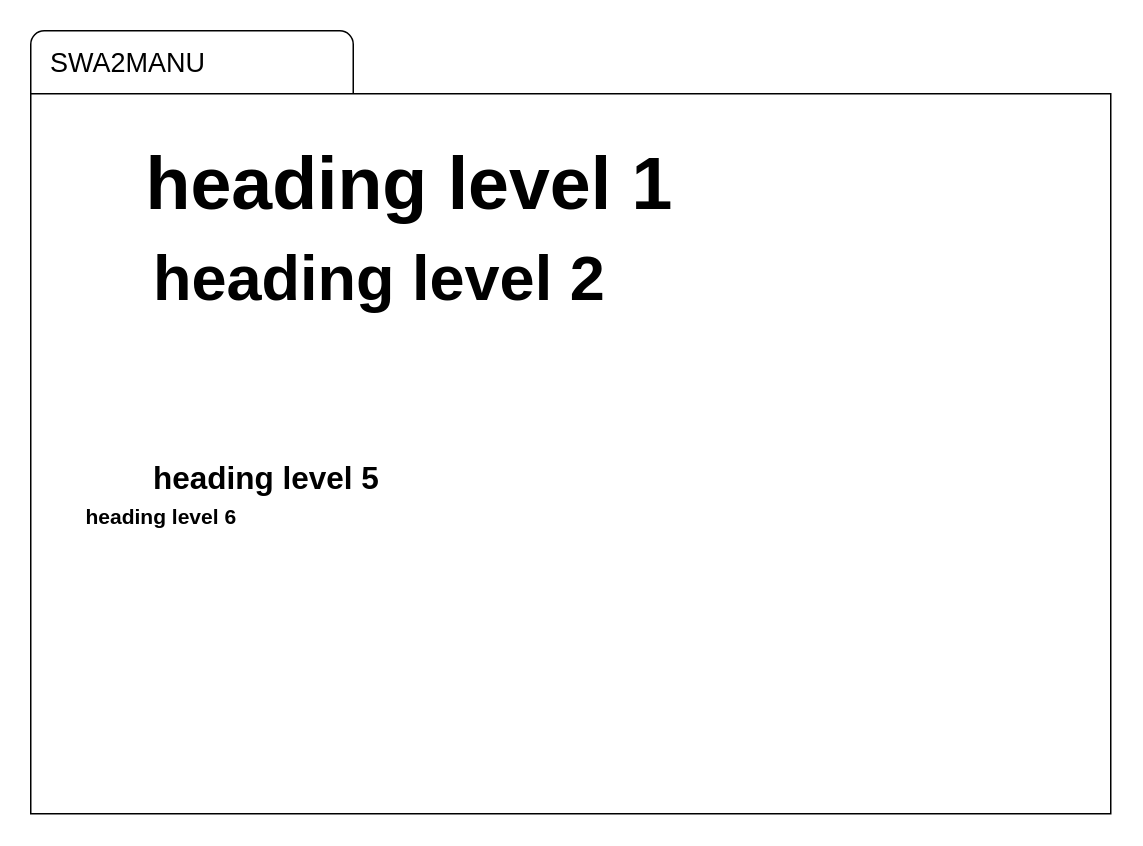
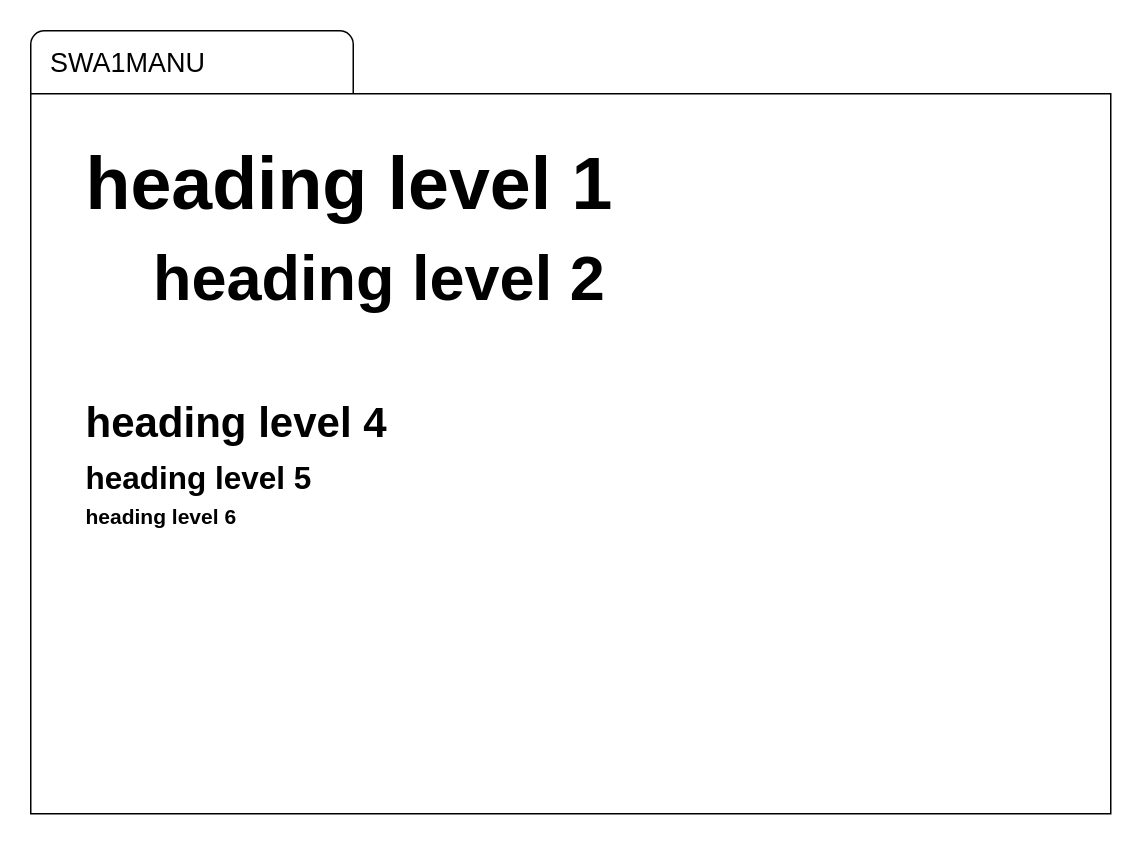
  <mxCell id="0" />
  <mxCell id="1" parent="0" />
  <mxCell id="2" value="" style="group" parent="1" vertex="1" connectable="0"><mxGeometry x="20" y="20" width="720" height="522" as="geometry" /></mxCell>
  <mxCell id="3" value="" style="rounded=1;whiteSpace=wrap;html=1;" parent="2" vertex="1"><mxGeometry width="215" height="60" as="geometry" /></mxCell>
  <mxCell id="4" value="" style="whiteSpace=wrap;html=1;" parent="2" vertex="1"><mxGeometry y="42" width="720" height="480" as="geometry" /></mxCell>
- <mxCell id="5" value="&lt;span style=&quot;font-size: 38px&quot;&gt;&lt;b style=&quot;font-size: 49px&quot;&gt;heading level 1&lt;/b&gt;&lt;/span&gt;" style="text;html=1;strokeColor=none;fillColor=none;align=left;verticalAlign=middle;whiteSpace=wrap;rounded=0;fontSize=28;" parent="2" vertex="1"><mxGeometry x="75" y="77" width="445" height="49" as="geometry" /></mxCell>
- <mxCell id="6" value="SWA2MANU" style="text;html=1;strokeColor=none;fillColor=none;align=center;verticalAlign=middle;whiteSpace=wrap;rounded=0;fontSize=18;" parent="2" vertex="1"><mxGeometry x="45" y="12" width="40" height="20" as="geometry" /></mxCell>
+ <mxCell id="5" value="&lt;span style=&quot;font-size: 38px&quot;&gt;&lt;b style=&quot;font-size: 49px&quot;&gt;heading level 1&lt;/b&gt;&lt;/span&gt;" style="text;html=1;strokeColor=none;fillColor=none;align=left;verticalAlign=middle;whiteSpace=wrap;rounded=0;fontSize=28;" parent="2" vertex="1"><mxGeometry x="35" y="77" width="445" height="49" as="geometry" /></mxCell>
+ <mxCell id="6" value="SWA1MANU" style="text;html=1;strokeColor=none;fillColor=none;align=center;verticalAlign=middle;whiteSpace=wrap;rounded=0;fontSize=18;" parent="2" vertex="1"><mxGeometry x="45" y="12" width="40" height="20" as="geometry" /></mxCell>
  <mxCell id="7" value="&lt;b&gt;&lt;font style=&quot;font-size: 42px&quot;&gt;heading level 2&lt;/font&gt;&lt;/b&gt;" style="text;html=1;strokeColor=none;fillColor=none;align=left;verticalAlign=middle;whiteSpace=wrap;rounded=0;fontSize=28;" vertex="1" parent="2"><mxGeometry x="80" y="145" width="445" height="42" as="geometry" /></mxCell>
- <mxCell id="9" value="&lt;b&gt;&lt;font style=&quot;font-size: 21px&quot;&gt;heading level 5&lt;/font&gt;&lt;/b&gt;" style="text;html=1;strokeColor=none;fillColor=none;align=left;verticalAlign=middle;whiteSpace=wrap;rounded=0;fontSize=12;" vertex="1" parent="2"><mxGeometry x="80" y="287" width="445" height="21" as="geometry" /></mxCell>
+ <mxCell id="8" value="&lt;b&gt;&lt;font style=&quot;font-size: 28px&quot;&gt;heading level 4&lt;/font&gt;&lt;/b&gt;" style="text;html=1;strokeColor=none;fillColor=none;align=left;verticalAlign=middle;whiteSpace=wrap;rounded=0;fontSize=12;" vertex="1" parent="2"><mxGeometry x="35" y="247" width="445" height="28" as="geometry" /></mxCell>
+ <mxCell id="9" value="&lt;b&gt;&lt;font style=&quot;font-size: 21px&quot;&gt;heading level 5&lt;/font&gt;&lt;/b&gt;" style="text;html=1;strokeColor=none;fillColor=none;align=left;verticalAlign=middle;whiteSpace=wrap;rounded=0;fontSize=12;" vertex="1" parent="2"><mxGeometry x="35" y="287" width="445" height="21" as="geometry" /></mxCell>
  <mxCell id="10" value="&lt;b&gt;&lt;font style=&quot;font-size: 14px&quot;&gt;heading level 6&lt;/font&gt;&lt;/b&gt;" style="text;html=1;strokeColor=none;fillColor=none;align=left;verticalAlign=middle;whiteSpace=wrap;rounded=0;fontSize=12;" vertex="1" parent="2"><mxGeometry x="35" y="317" width="445" height="14" as="geometry" /></mxCell>
